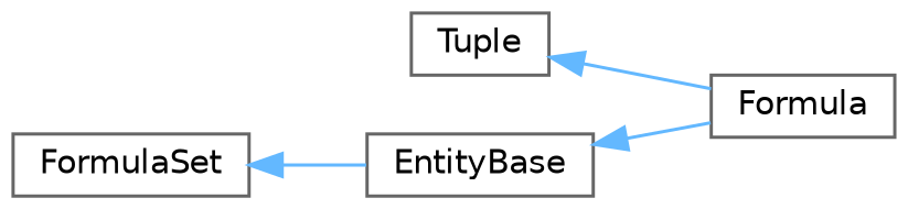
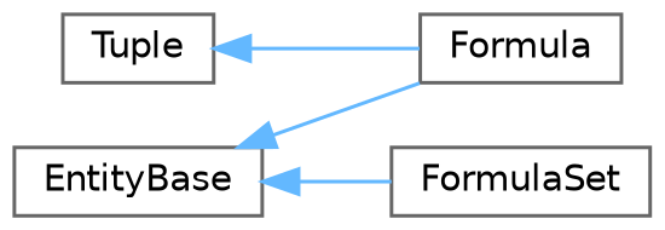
  digraph {
    rankdir=LR
    node [color=grey40 fillcolor=white fontname=Helvetica fontsize=10 shape=box style=filled]
    edge [color=steelblue1 dir=back fontname=Helvetica fontsize=10 labelfontname=Helvetica labelfontsize=10 style=solid]
    n1 [height=0.2 label=EntityBase width=0.4]
    n2 [height=0.2 label=Formula width=0.4]
    n3 [height=0.2 label=FormulaSet width=0.4]
    n4 [height=0.2 label=Tuple width=0.4]
    n1 -> n2
-   n3 -> n1
+   n1 -> n3
    n4 -> n2
  }
